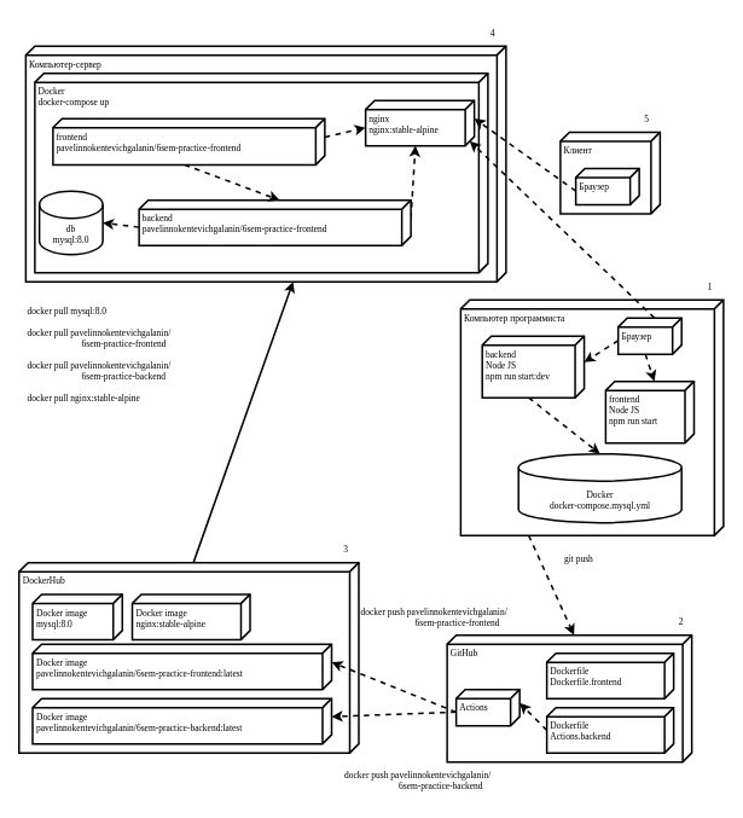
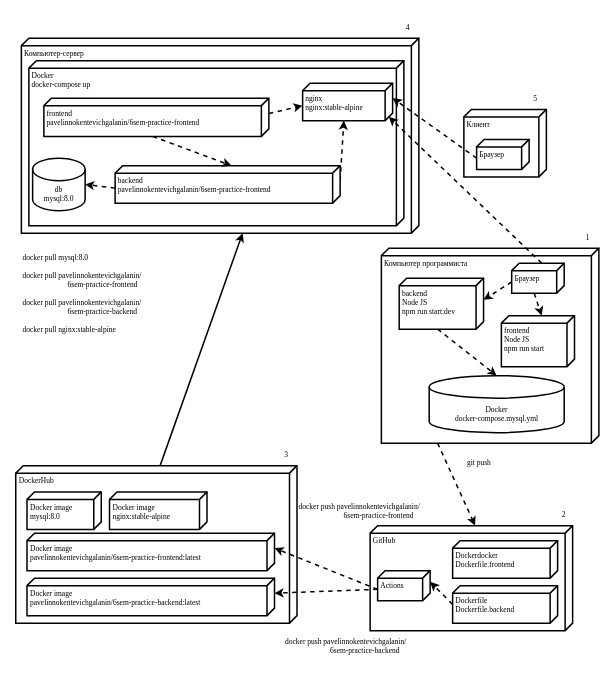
  <mxCell id="0" />
  <mxCell id="1" parent="0" />
  <mxCell id="2" value="Компьютер программиста" style="verticalAlign=top;align=left;spacingTop=8;spacingLeft=2;spacingRight=12;shape=cube;size=10;direction=south;fontStyle=0;html=1;strokeWidth=2;fontFamily=Time New Roman;fontSource=https%3A%2F%2Ffonts.googleapis.com%2Fcss%3Ffamily%3DTime%2BNew%2BRoman;fontSize=10;" parent="1" vertex="1"><mxGeometry x="508" y="330" width="290" height="260" as="geometry" /></mxCell>
  <mxCell id="3" style="edgeStyle=none;rounded=0;orthogonalLoop=1;jettySize=auto;html=1;exitX=0;exitY=0;exitDx=0;exitDy=182.5;exitPerimeter=0;entryX=0;entryY=0;entryDx=260;entryDy=235;entryPerimeter=0;dashed=0;strokeWidth=2;fontFamily=Time New Roman;fontSource=https%3A%2F%2Ffonts.googleapis.com%2Fcss%3Ffamily%3DTime%2BNew%2BRoman;fontSize=10;" edge="1" parent="1" source="4" target="13"><mxGeometry relative="1" as="geometry" /></mxCell>
  <mxCell id="4" value="DockerHub" style="verticalAlign=top;align=left;spacingTop=8;spacingLeft=2;spacingRight=12;shape=cube;size=10;direction=south;fontStyle=0;html=1;strokeWidth=2;fontFamily=Time New Roman;fontSource=https%3A%2F%2Ffonts.googleapis.com%2Fcss%3Ffamily%3DTime%2BNew%2BRoman;fontSize=10;" parent="1" vertex="1"><mxGeometry x="20.5" y="620" width="375" height="210" as="geometry" /></mxCell>
  <mxCell id="5" value="GitHub" style="verticalAlign=top;align=left;spacingTop=8;spacingLeft=2;spacingRight=12;shape=cube;size=10;direction=south;fontStyle=0;html=1;strokeWidth=2;fontFamily=Time New Roman;fontSource=https%3A%2F%2Ffonts.googleapis.com%2Fcss%3Ffamily%3DTime%2BNew%2BRoman;fontSize=10;" parent="1" vertex="1"><mxGeometry x="493" y="700" width="270" height="140" as="geometry" /></mxCell>
  <mxCell id="6" value="git push" style="text;html=1;align=center;verticalAlign=middle;resizable=0;points=[];autosize=1;strokeColor=none;fillColor=none;fontFamily=Time New Roman;fontSource=https%3A%2F%2Ffonts.googleapis.com%2Fcss%3Ffamily%3DTime%2BNew%2BRoman;fontSize=10;" parent="1" vertex="1"><mxGeometry x="608" y="600" width="60" height="30" as="geometry" /></mxCell>
  <mxCell id="7" style="edgeStyle=none;rounded=0;orthogonalLoop=1;jettySize=auto;html=1;exitX=0;exitY=0;exitDx=25;exitDy=70;exitPerimeter=0;entryX=0;entryY=0;entryDx=20;entryDy=0;entryPerimeter=0;dashed=1;strokeWidth=2;fontFamily=Time New Roman;fontSource=https%3A%2F%2Ffonts.googleapis.com%2Fcss%3Ffamily%3DTime%2BNew%2BRoman;fontSize=10;" edge="1" parent="1" source="9" target="24"><mxGeometry relative="1" as="geometry" /></mxCell>
  <mxCell id="8" style="edgeStyle=none;rounded=0;orthogonalLoop=1;jettySize=auto;html=1;exitX=0;exitY=0;exitDx=25;exitDy=70;exitPerimeter=0;entryX=0;entryY=0;entryDx=20;entryDy=0;entryPerimeter=0;dashed=1;strokeWidth=2;fontFamily=Time New Roman;fontSource=https%3A%2F%2Ffonts.googleapis.com%2Fcss%3Ffamily%3DTime%2BNew%2BRoman;fontSize=10;" edge="1" parent="1" source="9" target="25"><mxGeometry relative="1" as="geometry" /></mxCell>
  <mxCell id="9" value="Actions" style="verticalAlign=top;align=left;spacingTop=8;spacingLeft=2;spacingRight=12;shape=cube;size=10;direction=south;fontStyle=0;html=1;strokeWidth=2;fontFamily=Time New Roman;fontSource=https%3A%2F%2Ffonts.googleapis.com%2Fcss%3Ffamily%3DTime%2BNew%2BRoman;fontSize=10;" parent="1" vertex="1"><mxGeometry x="503" y="760" width="70" height="40" as="geometry" /></mxCell>
  <mxCell id="10" style="edgeStyle=none;rounded=0;orthogonalLoop=1;jettySize=auto;html=1;exitX=0;exitY=0;exitDx=25;exitDy=140;exitPerimeter=0;entryX=0;entryY=0;entryDx=15;entryDy=0;entryPerimeter=0;dashed=1;strokeWidth=2;fontFamily=Time New Roman;fontSource=https%3A%2F%2Ffonts.googleapis.com%2Fcss%3Ffamily%3DTime%2BNew%2BRoman;fontSize=10;" edge="1" parent="1" source="11" target="9"><mxGeometry relative="1" as="geometry" /></mxCell>
- <mxCell id="11" value="Dockerfile&lt;br style=&quot;font-size: 10px;&quot;&gt;Actions.backend" style="verticalAlign=top;align=left;spacingTop=8;spacingLeft=2;spacingRight=12;shape=cube;size=10;direction=south;fontStyle=0;html=1;strokeWidth=2;fontFamily=Time New Roman;fontSource=https%3A%2F%2Ffonts.googleapis.com%2Fcss%3Ffamily%3DTime%2BNew%2BRoman;fontSize=10;" vertex="1" parent="1"><mxGeometry x="603" y="780" width="140" height="50" as="geometry" /></mxCell>
- <mxCell id="12" value="Dockerfile&lt;br style=&quot;font-size: 10px;&quot;&gt;Dockerfile.frontend" style="verticalAlign=top;align=left;spacingTop=8;spacingLeft=2;spacingRight=12;shape=cube;size=10;direction=south;fontStyle=0;html=1;strokeWidth=2;fontFamily=Time New Roman;fontSource=https%3A%2F%2Ffonts.googleapis.com%2Fcss%3Ffamily%3DTime%2BNew%2BRoman;fontSize=10;" vertex="1" parent="1"><mxGeometry x="603" y="720" width="140" height="50" as="geometry" /></mxCell>
+ <mxCell id="11" value="Dockerfile&lt;br style=&quot;font-size: 10px;&quot;&gt;Dockerfile.backend" style="verticalAlign=top;align=left;spacingTop=8;spacingLeft=2;spacingRight=12;shape=cube;size=10;direction=south;fontStyle=0;html=1;strokeWidth=2;fontFamily=Time New Roman;fontSource=https%3A%2F%2Ffonts.googleapis.com%2Fcss%3Ffamily%3DTime%2BNew%2BRoman;fontSize=10;" vertex="1" parent="1"><mxGeometry x="603" y="780" width="140" height="50" as="geometry" /></mxCell>
+ <mxCell id="12" value="Dockerdocker&lt;br style=&quot;font-size: 10px;&quot;&gt;Dockerfile.frontend" style="verticalAlign=top;align=left;spacingTop=8;spacingLeft=2;spacingRight=12;shape=cube;size=10;direction=south;fontStyle=0;html=1;strokeWidth=2;fontFamily=Time New Roman;fontSource=https%3A%2F%2Ffonts.googleapis.com%2Fcss%3Ffamily%3DTime%2BNew%2BRoman;fontSize=10;" vertex="1" parent="1"><mxGeometry x="603" y="720" width="140" height="50" as="geometry" /></mxCell>
  <mxCell id="13" value="Компьютер-сервер" style="verticalAlign=top;align=left;spacingTop=8;spacingLeft=2;spacingRight=12;shape=cube;size=10;direction=south;fontStyle=0;html=1;strokeWidth=2;fontFamily=Time New Roman;fontSource=https%3A%2F%2Ffonts.googleapis.com%2Fcss%3Ffamily%3DTime%2BNew%2BRoman;fontSize=10;" vertex="1" parent="1"><mxGeometry x="28" y="50" width="530" height="260" as="geometry" /></mxCell>
  <mxCell id="14" value="Docker&lt;br style=&quot;font-size: 10px;&quot;&gt;docker-compose up" style="verticalAlign=top;align=left;spacingTop=8;spacingLeft=2;spacingRight=12;shape=cube;size=10;direction=south;fontStyle=0;html=1;strokeWidth=2;fontFamily=Time New Roman;fontSource=https%3A%2F%2Ffonts.googleapis.com%2Fcss%3Ffamily%3DTime%2BNew%2BRoman;fontSize=10;" vertex="1" parent="1"><mxGeometry x="38" y="80" width="500" height="220" as="geometry" /></mxCell>
  <mxCell id="15" value="db&lt;br style=&quot;font-size: 10px;&quot;&gt;mysql:8.0" style="shape=cylinder3;whiteSpace=wrap;html=1;boundedLbl=1;backgroundOutline=1;size=15;strokeWidth=2;fontFamily=Time New Roman;fontSource=https%3A%2F%2Ffonts.googleapis.com%2Fcss%3Ffamily%3DTime%2BNew%2BRoman;fontSize=10;" vertex="1" parent="1"><mxGeometry x="43" y="210" width="70" height="70" as="geometry" /></mxCell>
  <mxCell id="16" style="edgeStyle=none;rounded=0;orthogonalLoop=1;jettySize=auto;html=1;exitX=0;exitY=0;exitDx=30;exitDy=300;exitPerimeter=0;entryX=1;entryY=0.5;entryDx=0;entryDy=0;entryPerimeter=0;dashed=1;strokeWidth=2;fontFamily=Time New Roman;fontSource=https%3A%2F%2Ffonts.googleapis.com%2Fcss%3Ffamily%3DTime%2BNew%2BRoman;fontSize=10;" edge="1" parent="1" source="18" target="15"><mxGeometry relative="1" as="geometry" /></mxCell>
  <mxCell id="17" style="edgeStyle=none;rounded=0;orthogonalLoop=1;jettySize=auto;html=1;exitX=0;exitY=0;exitDx=20;exitDy=0;exitPerimeter=0;entryX=0;entryY=0;entryDx=50;entryDy=65;entryPerimeter=0;dashed=1;strokeWidth=2;fontFamily=Time New Roman;fontSource=https%3A%2F%2Ffonts.googleapis.com%2Fcss%3Ffamily%3DTime%2BNew%2BRoman;fontSize=10;" edge="1" parent="1" source="18" target="22"><mxGeometry relative="1" as="geometry" /></mxCell>
  <mxCell id="18" value="backend&lt;br style=&quot;font-size: 10px;&quot;&gt;pavelinnokentevichgalanin/6sem-practice-frontend" style="verticalAlign=top;align=left;spacingTop=8;spacingLeft=2;spacingRight=12;shape=cube;size=10;direction=south;fontStyle=0;html=1;strokeWidth=2;fontFamily=Time New Roman;fontSource=https%3A%2F%2Ffonts.googleapis.com%2Fcss%3Ffamily%3DTime%2BNew%2BRoman;fontSize=10;" vertex="1" parent="1"><mxGeometry x="153" y="220" width="300" height="50" as="geometry" /></mxCell>
  <mxCell id="19" style="edgeStyle=none;rounded=0;orthogonalLoop=1;jettySize=auto;html=1;exitX=0;exitY=0;exitDx=51;exitDy=155;exitPerimeter=0;entryX=0;entryY=0;entryDx=0;entryDy=145;entryPerimeter=0;dashed=1;strokeWidth=2;fontFamily=Time New Roman;fontSource=https%3A%2F%2Ffonts.googleapis.com%2Fcss%3Ffamily%3DTime%2BNew%2BRoman;fontSize=10;" edge="1" parent="1" source="21" target="18"><mxGeometry relative="1" as="geometry" /></mxCell>
  <mxCell id="20" style="edgeStyle=none;rounded=0;orthogonalLoop=1;jettySize=auto;html=1;exitX=0;exitY=0;exitDx=20.5;exitDy=0;exitPerimeter=0;entryX=0;entryY=0;entryDx=30;entryDy=120;entryPerimeter=0;dashed=1;strokeWidth=2;fontFamily=Time New Roman;fontSource=https%3A%2F%2Ffonts.googleapis.com%2Fcss%3Ffamily%3DTime%2BNew%2BRoman;fontSize=10;" edge="1" parent="1" source="21" target="22"><mxGeometry relative="1" as="geometry" /></mxCell>
  <mxCell id="21" value="frontend&lt;br style=&quot;font-size: 10px;&quot;&gt;pavelinnokentevichgalanin/6sem-practice-frontend" style="verticalAlign=top;align=left;spacingTop=8;spacingLeft=2;spacingRight=12;shape=cube;size=10;direction=south;fontStyle=0;html=1;strokeWidth=2;fontFamily=Time New Roman;fontSource=https%3A%2F%2Ffonts.googleapis.com%2Fcss%3Ffamily%3DTime%2BNew%2BRoman;fontSize=10;" vertex="1" parent="1"><mxGeometry x="58" y="130" width="300" height="51" as="geometry" /></mxCell>
  <mxCell id="22" value="nginx&lt;br style=&quot;font-size: 10px;&quot;&gt;nginx:stable-alpine" style="verticalAlign=top;align=left;spacingTop=8;spacingLeft=2;spacingRight=12;shape=cube;size=10;direction=south;fontStyle=0;html=1;strokeWidth=2;fontFamily=Time New Roman;fontSource=https%3A%2F%2Ffonts.googleapis.com%2Fcss%3Ffamily%3DTime%2BNew%2BRoman;fontSize=10;" vertex="1" parent="1"><mxGeometry x="403" y="110" width="120" height="50" as="geometry" /></mxCell>
  <mxCell id="23" value="Docker image&lt;br style=&quot;font-size: 10px;&quot;&gt;mysql:8.0" style="verticalAlign=top;align=left;spacingTop=8;spacingLeft=2;spacingRight=12;shape=cube;size=10;direction=south;fontStyle=0;html=1;strokeWidth=2;fontFamily=Time New Roman;fontSource=https%3A%2F%2Ffonts.googleapis.com%2Fcss%3Ffamily%3DTime%2BNew%2BRoman;fontSize=10;" vertex="1" parent="1"><mxGeometry x="35.5" y="655" width="99" height="50" as="geometry" /></mxCell>
  <mxCell id="24" value="Docker image&lt;br style=&quot;font-size: 10px;&quot;&gt;pavelinnokentevichgalanin/6sem-practice-frontend:latest" style="verticalAlign=top;align=left;spacingTop=8;spacingLeft=2;spacingRight=12;shape=cube;size=10;direction=south;fontStyle=0;html=1;strokeWidth=2;fontFamily=Time New Roman;fontSource=https%3A%2F%2Ffonts.googleapis.com%2Fcss%3Ffamily%3DTime%2BNew%2BRoman;fontSize=10;" vertex="1" parent="1"><mxGeometry x="35.5" y="710" width="330" height="50" as="geometry" /></mxCell>
  <mxCell id="25" value="Docker image&lt;br style=&quot;font-size: 10px;&quot;&gt;pavelinnokentevichgalanin/6sem-practice-backend:latest" style="verticalAlign=top;align=left;spacingTop=8;spacingLeft=2;spacingRight=12;shape=cube;size=10;direction=south;fontStyle=0;html=1;strokeWidth=2;fontFamily=Time New Roman;fontSource=https%3A%2F%2Ffonts.googleapis.com%2Fcss%3Ffamily%3DTime%2BNew%2BRoman;fontSize=10;" vertex="1" parent="1"><mxGeometry x="35.5" y="770" width="330" height="50" as="geometry" /></mxCell>
  <mxCell id="26" value="Docker image&lt;br style=&quot;font-size: 10px;&quot;&gt;nginx:stable-alpine" style="verticalAlign=top;align=left;spacingTop=8;spacingLeft=2;spacingRight=12;shape=cube;size=10;direction=south;fontStyle=0;html=1;strokeWidth=2;fontFamily=Time New Roman;fontSource=https%3A%2F%2Ffonts.googleapis.com%2Fcss%3Ffamily%3DTime%2BNew%2BRoman;fontSize=10;" vertex="1" parent="1"><mxGeometry x="145.5" y="655" width="130" height="50" as="geometry" /></mxCell>
  <mxCell id="27" value="docker push pavelinnokentevichgalanin/&lt;br style=&quot;font-size: 10px;&quot;&gt;&amp;nbsp; &amp;nbsp; &amp;nbsp; &amp;nbsp; &amp;nbsp; &amp;nbsp; &amp;nbsp; &amp;nbsp; &amp;nbsp; &amp;nbsp; &amp;nbsp; &amp;nbsp; 6sem-practice-frontend" style="text;html=1;align=left;verticalAlign=middle;resizable=0;points=[];autosize=1;strokeColor=none;fillColor=none;fontFamily=Time New Roman;fontSource=https%3A%2F%2Ffonts.googleapis.com%2Fcss%3Ffamily%3DTime%2BNew%2BRoman;fontSize=10;" vertex="1" parent="1"><mxGeometry x="395.5" y="660" width="190" height="40" as="geometry" /></mxCell>
  <mxCell id="28" value="docker push pavelinnokentevichgalanin/&lt;br style=&quot;font-size: 10px;&quot;&gt;&amp;nbsp; &amp;nbsp; &amp;nbsp; &amp;nbsp; &amp;nbsp; &amp;nbsp; &amp;nbsp; &amp;nbsp; &amp;nbsp; &amp;nbsp; &amp;nbsp; &amp;nbsp; 6sem-practice-backend" style="text;html=1;align=left;verticalAlign=middle;resizable=0;points=[];autosize=1;strokeColor=none;fillColor=none;fontFamily=Time New Roman;fontSource=https%3A%2F%2Ffonts.googleapis.com%2Fcss%3Ffamily%3DTime%2BNew%2BRoman;fontSize=10;" vertex="1" parent="1"><mxGeometry x="378" y="840" width="190" height="40" as="geometry" /></mxCell>
  <mxCell id="29" value="&lt;div style=&quot;font-size: 10px;&quot;&gt;&lt;span style=&quot;background-color: initial; font-size: 10px;&quot;&gt;docker pull mysql:8.0&lt;/span&gt;&lt;/div&gt;&lt;div style=&quot;font-size: 10px;&quot;&gt;&lt;span style=&quot;background-color: initial; font-size: 10px;&quot;&gt;&lt;br style=&quot;font-size: 10px;&quot;&gt;&lt;/span&gt;&lt;/div&gt;&lt;div style=&quot;font-size: 10px;&quot;&gt;&lt;span style=&quot;background-color: initial; font-size: 10px;&quot;&gt;docker pull pavelinnokentevichgalanin/&lt;/span&gt;&lt;/div&gt;&lt;div style=&quot;font-size: 10px;&quot;&gt;&lt;span style=&quot;background-color: initial; font-size: 10px;&quot;&gt;&amp;nbsp; &amp;nbsp; &amp;nbsp; &amp;nbsp; &amp;nbsp; &amp;nbsp; &amp;nbsp; &amp;nbsp; &amp;nbsp; &amp;nbsp; &amp;nbsp; &amp;nbsp; 6sem-practice-frontend&lt;/span&gt;&lt;/div&gt;&lt;div style=&quot;font-size: 10px;&quot;&gt;&lt;span style=&quot;background-color: initial; font-size: 10px;&quot;&gt;&lt;br style=&quot;font-size: 10px;&quot;&gt;&lt;/span&gt;&lt;/div&gt;&lt;div style=&quot;font-size: 10px;&quot;&gt;&lt;span style=&quot;background-color: initial; font-size: 10px;&quot;&gt;docker pull pavelinnokentevichgalanin/&lt;/span&gt;&lt;/div&gt;&lt;div style=&quot;font-size: 10px;&quot;&gt;&lt;span style=&quot;background-color: initial; font-size: 10px;&quot;&gt;&amp;nbsp; &amp;nbsp; &amp;nbsp; &amp;nbsp; &amp;nbsp; &amp;nbsp; &amp;nbsp; &amp;nbsp; &amp;nbsp; &amp;nbsp; &amp;nbsp; &amp;nbsp; 6sem-practice-backend&lt;/span&gt;&lt;/div&gt;&lt;div style=&quot;font-size: 10px;&quot;&gt;&lt;span style=&quot;background-color: initial; font-size: 10px;&quot;&gt;&lt;br style=&quot;font-size: 10px;&quot;&gt;&lt;/span&gt;&lt;/div&gt;&lt;div style=&quot;font-size: 10px;&quot;&gt;&lt;span style=&quot;background-color: initial; font-size: 10px;&quot;&gt;docker pull nginx:stable-alpine&lt;/span&gt;&lt;/div&gt;" style="text;html=1;align=left;verticalAlign=middle;resizable=0;points=[];autosize=1;strokeColor=none;fillColor=none;fontFamily=Time New Roman;fontSource=https%3A%2F%2Ffonts.googleapis.com%2Fcss%3Ffamily%3DTime%2BNew%2BRoman;fontSize=10;" vertex="1" parent="1"><mxGeometry x="28" y="330" width="180" height="120" as="geometry" /></mxCell>
  <mxCell id="30" style="edgeStyle=none;rounded=0;orthogonalLoop=1;jettySize=auto;html=1;exitX=0;exitY=0;exitDx=260;exitDy=215.0;exitPerimeter=0;entryX=0;entryY=0;entryDx=0;entryDy=130;entryPerimeter=0;dashed=1;strokeWidth=2;fontFamily=Time New Roman;fontSource=https%3A%2F%2Ffonts.googleapis.com%2Fcss%3Ffamily%3DTime%2BNew%2BRoman;fontSize=10;" edge="1" parent="1" source="2" target="5"><mxGeometry relative="1" as="geometry" /></mxCell>
  <mxCell id="31" value="Клиент" style="verticalAlign=top;align=left;spacingTop=8;spacingLeft=2;spacingRight=12;shape=cube;size=10;direction=south;fontStyle=0;html=1;strokeWidth=2;fontFamily=Time New Roman;fontSource=https%3A%2F%2Ffonts.googleapis.com%2Fcss%3Ffamily%3DTime%2BNew%2BRoman;fontSize=10;" vertex="1" parent="1"><mxGeometry x="618" y="145" width="110" height="90" as="geometry" /></mxCell>
  <mxCell id="32" style="edgeStyle=none;rounded=0;orthogonalLoop=1;jettySize=auto;html=1;exitX=0;exitY=0;exitDx=25;exitDy=70;exitPerimeter=0;entryX=0;entryY=0;entryDx=20;entryDy=0;entryPerimeter=0;dashed=1;fontFamily=Time New Roman;fontSource=https%3A%2F%2Ffonts.googleapis.com%2Fcss%3Ffamily%3DTime%2BNew%2BRoman;strokeWidth=2;fontSize=10;" edge="1" parent="1" source="33" target="22"><mxGeometry relative="1" as="geometry" /></mxCell>
  <mxCell id="33" value="Браузер" style="verticalAlign=top;align=left;spacingTop=8;spacingLeft=2;spacingRight=12;shape=cube;size=10;direction=south;fontStyle=0;html=1;strokeWidth=2;fontFamily=Time New Roman;fontSource=https%3A%2F%2Ffonts.googleapis.com%2Fcss%3Ffamily%3DTime%2BNew%2BRoman;fontSize=10;" vertex="1" parent="1"><mxGeometry x="635" y="185" width="70" height="40" as="geometry" /></mxCell>
  <mxCell id="34" value="1" style="text;html=1;align=center;verticalAlign=middle;resizable=0;points=[];autosize=1;strokeColor=none;fillColor=none;fontFamily=Time New Roman;fontSource=https%3A%2F%2Ffonts.googleapis.com%2Fcss%3Ffamily%3DTime%2BNew%2BRoman;fontSize=10;" vertex="1" parent="1"><mxGeometry x="768" y="300" width="30" height="30" as="geometry" /></mxCell>
  <mxCell id="35" value="2" style="text;html=1;align=center;verticalAlign=middle;resizable=0;points=[];autosize=1;strokeColor=none;fillColor=none;fontFamily=Time New Roman;fontSource=https%3A%2F%2Ffonts.googleapis.com%2Fcss%3Ffamily%3DTime%2BNew%2BRoman;fontSize=10;" vertex="1" parent="1"><mxGeometry x="735.5" y="670" width="30" height="30" as="geometry" /></mxCell>
  <mxCell id="36" value="3" style="text;html=1;align=center;verticalAlign=middle;resizable=0;points=[];autosize=1;strokeColor=none;fillColor=none;fontFamily=Time New Roman;fontSource=https%3A%2F%2Ffonts.googleapis.com%2Fcss%3Ffamily%3DTime%2BNew%2BRoman;fontSize=10;" vertex="1" parent="1"><mxGeometry x="365.5" y="590" width="30" height="30" as="geometry" /></mxCell>
  <mxCell id="37" value="4" style="text;html=1;align=center;verticalAlign=middle;resizable=0;points=[];autosize=1;strokeColor=none;fillColor=none;fontFamily=Time New Roman;fontSource=https%3A%2F%2Ffonts.googleapis.com%2Fcss%3Ffamily%3DTime%2BNew%2BRoman;fontSize=10;" vertex="1" parent="1"><mxGeometry x="528" y="20" width="30" height="30" as="geometry" /></mxCell>
  <mxCell id="38" value="5" style="text;html=1;align=center;verticalAlign=middle;resizable=0;points=[];autosize=1;strokeColor=none;fillColor=none;fontFamily=Time New Roman;fontSource=https%3A%2F%2Ffonts.googleapis.com%2Fcss%3Ffamily%3DTime%2BNew%2BRoman;fontSize=10;" vertex="1" parent="1"><mxGeometry x="698" y="115" width="30" height="30" as="geometry" /></mxCell>
  <mxCell id="39" style="edgeStyle=none;rounded=0;orthogonalLoop=1;jettySize=auto;html=1;exitX=0;exitY=0;exitDx=0;exitDy=30;exitPerimeter=0;entryX=0;entryY=0;entryDx=45;entryDy=5;entryPerimeter=0;dashed=1;fontFamily=Time New Roman;fontSource=https%3A%2F%2Ffonts.googleapis.com%2Fcss%3Ffamily%3DTime%2BNew%2BRoman;strokeWidth=2;fontSize=10;" edge="1" parent="1" source="47" target="22"><mxGeometry relative="1" as="geometry" /></mxCell>
  <mxCell id="40" style="edgeStyle=none;rounded=0;orthogonalLoop=1;jettySize=auto;html=1;exitX=0;exitY=0;exitDx=0;exitDy=75;exitPerimeter=0;dashed=1;strokeWidth=2;fontFamily=Time New Roman;fontSource=https%3A%2F%2Ffonts.googleapis.com%2Fcss%3Ffamily%3DTime%2BNew%2BRoman;fontSize=10;" parent="1" edge="1"><mxGeometry relative="1" as="geometry"><mxPoint x="708.978" y="500" as="sourcePoint" /><mxPoint x="708.978" y="500" as="targetPoint" /></mxGeometry></mxCell>
  <mxCell id="41" style="edgeStyle=none;rounded=0;orthogonalLoop=1;jettySize=auto;html=1;exitX=0;exitY=0;exitDx=68;exitDy=61.25;exitPerimeter=0;entryX=0.5;entryY=0;entryDx=0;entryDy=0;entryPerimeter=0;dashed=1;fontFamily=Time New Roman;fontSource=https%3A%2F%2Ffonts.googleapis.com%2Fcss%3Ffamily%3DTime%2BNew%2BRoman;strokeWidth=2;fontSize=10;" edge="1" parent="1" source="42" target="43"><mxGeometry relative="1" as="geometry" /></mxCell>
  <mxCell id="42" value="backend&lt;br style=&quot;font-size: 10px;&quot;&gt;Node JS&lt;br style=&quot;font-size: 10px;&quot;&gt;npm run start:dev" style="verticalAlign=top;align=left;spacingTop=8;spacingLeft=2;spacingRight=12;shape=cube;size=10;direction=south;fontStyle=0;html=1;strokeWidth=2;fontFamily=Time New Roman;fontSource=https%3A%2F%2Ffonts.googleapis.com%2Fcss%3Ffamily%3DTime%2BNew%2BRoman;fontSize=10;" vertex="1" parent="1"><mxGeometry x="531.75" y="370" width="112.5" height="68" as="geometry" /></mxCell>
  <mxCell id="43" value="Docker&lt;br style=&quot;font-size: 10px;&quot;&gt;docker-compose.mysql.yml" style="shape=cylinder3;whiteSpace=wrap;html=1;boundedLbl=1;backgroundOutline=1;size=15;strokeWidth=2;fontFamily=Time New Roman;fontSource=https%3A%2F%2Ffonts.googleapis.com%2Fcss%3Ffamily%3DTime%2BNew%2BRoman;fontSize=10;" parent="1" vertex="1"><mxGeometry x="571.75" y="500" width="180" height="76" as="geometry" /></mxCell>
  <mxCell id="44" value="frontend&lt;br style=&quot;font-size: 10px;&quot;&gt;Node JS&lt;br style=&quot;font-size: 10px;&quot;&gt;npm run start" style="verticalAlign=top;align=left;spacingTop=8;spacingLeft=2;spacingRight=12;shape=cube;size=10;direction=south;fontStyle=0;html=1;strokeWidth=2;fontFamily=Time New Roman;fontSource=https%3A%2F%2Ffonts.googleapis.com%2Fcss%3Ffamily%3DTime%2BNew%2BRoman;fontSize=10;" vertex="1" parent="1"><mxGeometry x="668" y="420" width="97.5" height="68" as="geometry" /></mxCell>
  <mxCell id="45" style="edgeStyle=none;rounded=0;orthogonalLoop=1;jettySize=auto;html=1;exitX=0;exitY=0;exitDx=25;exitDy=70;exitPerimeter=0;entryX=0;entryY=0;entryDx=29;entryDy=0;entryPerimeter=0;dashed=1;fontFamily=Time New Roman;fontSource=https%3A%2F%2Ffonts.googleapis.com%2Fcss%3Ffamily%3DTime%2BNew%2BRoman;strokeWidth=2;fontSize=10;" edge="1" parent="1" source="47" target="42"><mxGeometry relative="1" as="geometry" /></mxCell>
  <mxCell id="46" style="edgeStyle=none;rounded=0;orthogonalLoop=1;jettySize=auto;html=1;exitX=0;exitY=0;exitDx=40;exitDy=40;exitPerimeter=0;entryX=0;entryY=0;entryDx=0;entryDy=43.75;entryPerimeter=0;dashed=1;fontFamily=Time New Roman;fontSource=https%3A%2F%2Ffonts.googleapis.com%2Fcss%3Ffamily%3DTime%2BNew%2BRoman;strokeWidth=2;fontSize=10;" edge="1" parent="1" source="47" target="44"><mxGeometry relative="1" as="geometry" /></mxCell>
  <mxCell id="47" value="Браузер" style="verticalAlign=top;align=left;spacingTop=8;spacingLeft=2;spacingRight=12;shape=cube;size=10;direction=south;fontStyle=0;html=1;strokeWidth=2;fontFamily=Time New Roman;fontSource=https%3A%2F%2Ffonts.googleapis.com%2Fcss%3Ffamily%3DTime%2BNew%2BRoman;fontSize=10;" vertex="1" parent="1"><mxGeometry x="681.75" y="350" width="70" height="40" as="geometry" /></mxCell>
